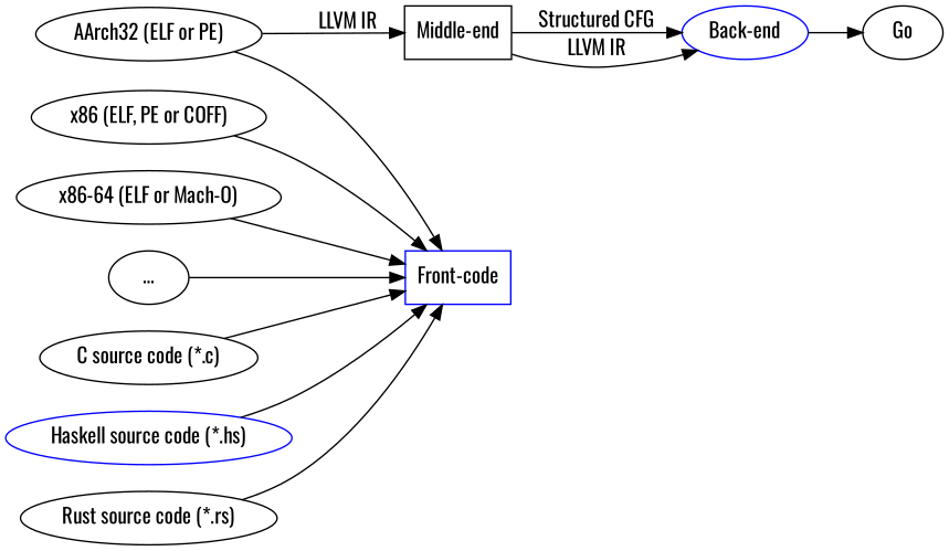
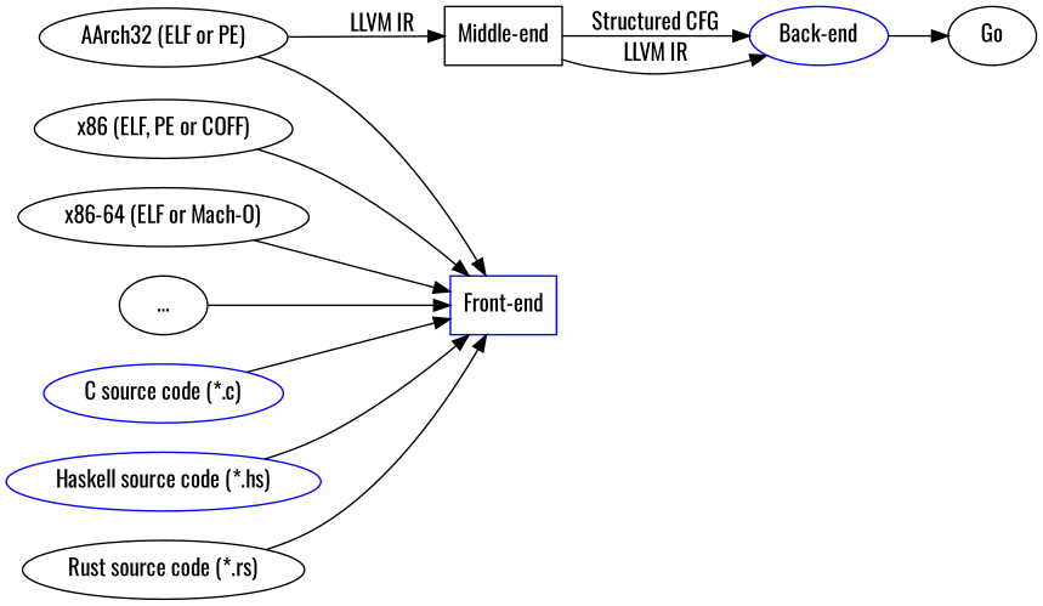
  digraph {
    fontname=Oswald
    rankdir=LR
    node [fontname=Oswald]
    edge [fontname=Oswald]
    n1 [label="x86 (ELF, PE or COFF)"]
-   n2 [color=blue label="Front-code" shape=box]
+   n2 [color=blue label="Front-end" shape=box]
    n3 [label="x86-64 (ELF or Mach-O)"]
    n4 [label="AArch32 (ELF or PE)"]
    n5 [color=black label="Middle-end" shape=box]
-   n6 [label="C source code (*.c)"]
+   n6 [label="C source code (*.c)" color=blue]
    n7 [color=blue label="Haskell source code (*.hs)"]
    n8 [label="Rust source code (*.rs)"]
    n9 [label="…"]
    n10 [color=blue label="Back-end" shape=ellipse]
    n11 [label=Go]
    n1 -> n2
    n3 -> n2
    n4 -> n2
    n4 -> n5 [label="LLVM IR"]
    n5 -> n10 [label="Structured CFG"]
    n5 -> n10 [label="LLVM IR"]
    n6 -> n2
    n7 -> n2
    n8 -> n2
    n9 -> n2
    n10 -> n11
  }
